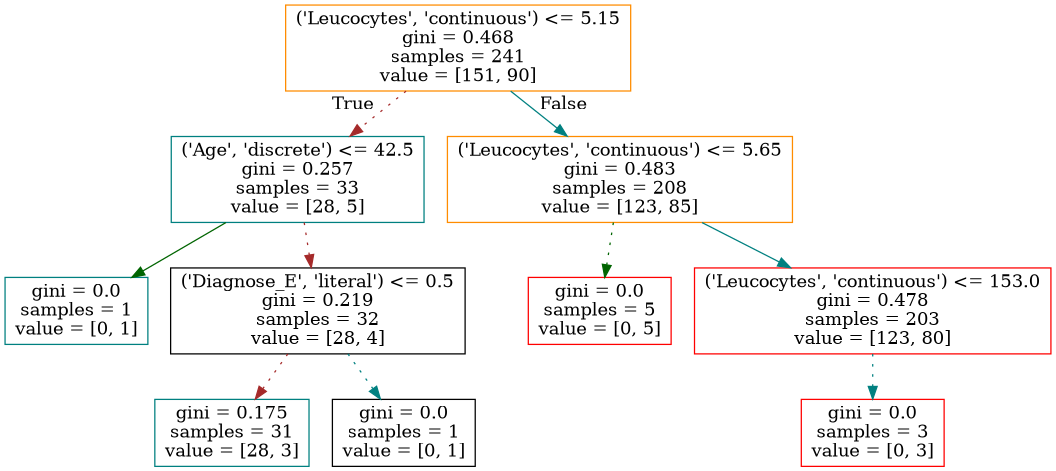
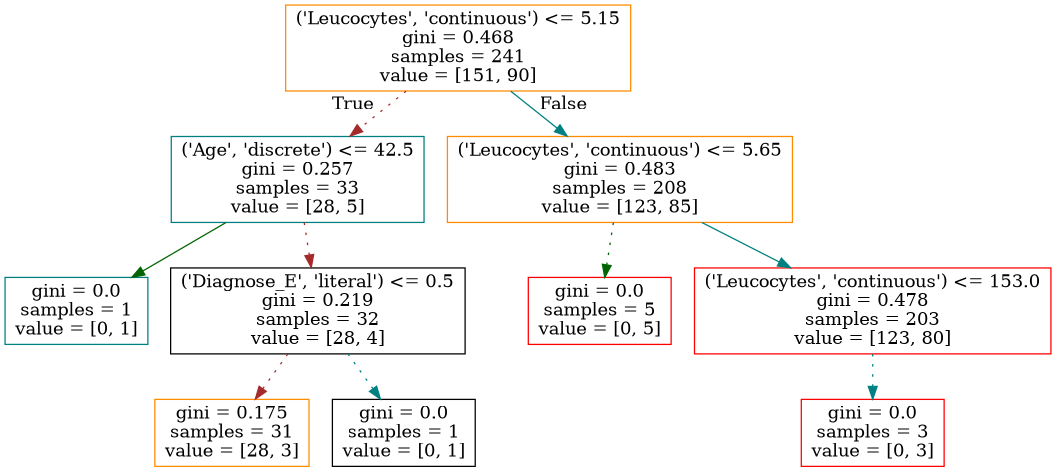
  digraph {
    node [color=darkorange shape=box]
    edge [color=teal style=dotted]
    n1 [label="('Leucocytes', 'continuous') <= 5.15\ngini = 0.468\nsamples = 241\nvalue = [151, 90]"]
    n2 [color=teal label="('Age', 'discrete') <= 42.5\ngini = 0.257\nsamples = 33\nvalue = [28, 5]"]
    n3 [label="('Leucocytes', 'continuous') <= 5.65\ngini = 0.483\nsamples = 208\nvalue = [123, 85]"]
    n4 [color=teal label="gini = 0.0\nsamples = 1\nvalue = [0, 1]"]
    n5 [color=black label="('Diagnose_E', 'literal') <= 0.5\ngini = 0.219\nsamples = 32\nvalue = [28, 4]"]
    n6 [color=red label="gini = 0.0\nsamples = 5\nvalue = [0, 5]"]
    n7 [color=red label="('Leucocytes', 'continuous') <= 153.0\ngini = 0.478\nsamples = 203\nvalue = [123, 80]"]
-   n8 [color=teal label="gini = 0.175\nsamples = 31\nvalue = [28, 3]"]
+   n8 [label="gini = 0.175\nsamples = 31\nvalue = [28, 3]"]
    n9 [color=black label="gini = 0.0\nsamples = 1\nvalue = [0, 1]"]
    n10 [color=red label="gini = 0.0\nsamples = 3\nvalue = [0, 3]"]
    n1 -> n2 [color=brown headlabel=True labelangle=45 labeldistance=2.5]
    n1 -> n3 [headlabel=False labelangle=-45 labeldistance=2.5 style=solid]
    n2 -> n4 [color=darkgreen style=solid]
    n2 -> n5 [color=brown]
    n3 -> n6 [color=darkgreen]
    n3 -> n7 [style=solid]
    n5 -> n8 [color=brown]
    n5 -> n9
    n7 -> n10
  }
